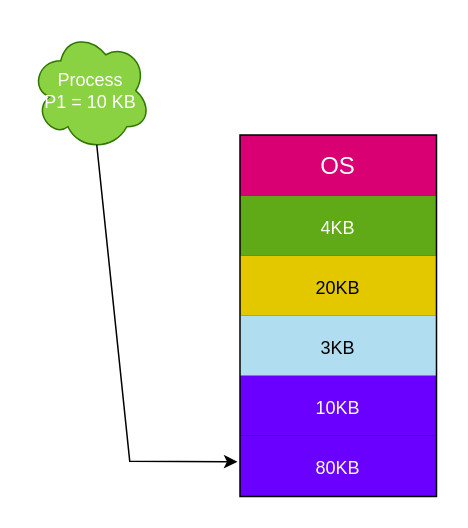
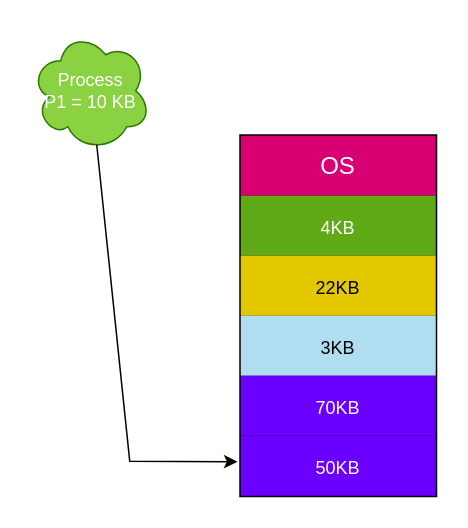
  <mxCell id="0" />
  <mxCell id="1" parent="0" />
  <mxCell id="2" value="&lt;font&gt;Process&lt;/font&gt;&lt;div&gt;&lt;font&gt;P1 = 10 KB&lt;/font&gt;&lt;/div&gt;" style="ellipse;shape=cloud;whiteSpace=wrap;html=1;fillColor=#8ad241;fontColor=#ffffff;strokeColor=#2D7600;" vertex="1" parent="1"><mxGeometry x="20" y="20" width="80" height="80" as="geometry" /></mxCell>
  <mxCell id="3" value="" style="shape=table;startSize=0;container=1;collapsible=0;childLayout=tableLayout;fontSize=13;strokeWidth=2;perimeterSpacing=2;rounded=0;shadow=0;swimlaneLine=1;gradientColor=none;swimlaneFillColor=none;" vertex="1" parent="1"><mxGeometry x="160" y="90" width="130" height="240" as="geometry" /></mxCell>
  <mxCell id="4" style="shape=tableRow;horizontal=0;startSize=0;swimlaneHead=0;swimlaneBody=0;strokeColor=inherit;top=0;left=0;bottom=0;right=0;collapsible=0;dropTarget=0;fillColor=none;points=[[0,0.5],[1,0.5]];portConstraint=eastwest;fontSize=16;" vertex="1" parent="3"><mxGeometry width="130" height="40" as="geometry" /></mxCell>
  <mxCell id="5" value="OS" style="shape=partialRectangle;html=1;whiteSpace=wrap;connectable=0;strokeColor=#A50040;overflow=hidden;fillColor=#d80073;top=0;left=0;bottom=0;right=0;pointerEvents=1;fontSize=16;fontColor=#ffffff;strokeWidth=2;" vertex="1" parent="4"><mxGeometry width="130" height="40" as="geometry"><mxRectangle width="130" height="40" as="alternateBounds" /></mxGeometry></mxCell>
  <mxCell id="6" style="shape=tableRow;horizontal=0;startSize=0;swimlaneHead=0;swimlaneBody=0;strokeColor=inherit;top=0;left=0;bottom=0;right=0;collapsible=0;dropTarget=0;fillColor=none;points=[[0,0.5],[1,0.5]];portConstraint=eastwest;fontSize=16;" vertex="1" parent="3"><mxGeometry y="40" width="130" height="40" as="geometry" /></mxCell>
  <mxCell id="7" value="&lt;font style=&quot;font-size: 12px;&quot;&gt;4KB&lt;/font&gt;" style="shape=partialRectangle;html=1;whiteSpace=wrap;connectable=0;strokeColor=#2D7600;overflow=hidden;fillColor=#60a917;top=0;left=0;bottom=0;right=0;pointerEvents=1;fontSize=16;fontColor=#ffffff;" vertex="1" parent="6"><mxGeometry width="130" height="40" as="geometry"><mxRectangle width="130" height="40" as="alternateBounds" /></mxGeometry></mxCell>
  <mxCell id="8" style="shape=tableRow;horizontal=0;startSize=0;swimlaneHead=0;swimlaneBody=0;strokeColor=inherit;top=0;left=0;bottom=0;right=0;collapsible=0;dropTarget=0;fillColor=none;points=[[0,0.5],[1,0.5]];portConstraint=eastwest;fontSize=16;" vertex="1" parent="3"><mxGeometry y="80" width="130" height="40" as="geometry" /></mxCell>
- <mxCell id="9" value="&lt;font style=&quot;font-size: 12px;&quot;&gt;20KB&lt;/font&gt;" style="shape=partialRectangle;html=1;whiteSpace=wrap;connectable=0;strokeColor=#B09500;overflow=hidden;fillColor=#e3c800;top=0;left=0;bottom=0;right=0;pointerEvents=1;fontSize=16;fontColor=#000000;" vertex="1" parent="8"><mxGeometry width="130" height="40" as="geometry"><mxRectangle width="130" height="40" as="alternateBounds" /></mxGeometry></mxCell>
+ <mxCell id="9" value="&lt;font style=&quot;font-size: 12px;&quot;&gt;22KB&lt;/font&gt;" style="shape=partialRectangle;html=1;whiteSpace=wrap;connectable=0;strokeColor=#B09500;overflow=hidden;fillColor=#e3c800;top=0;left=0;bottom=0;right=0;pointerEvents=1;fontSize=16;fontColor=#000000;" vertex="1" parent="8"><mxGeometry width="130" height="40" as="geometry"><mxRectangle width="130" height="40" as="alternateBounds" /></mxGeometry></mxCell>
  <mxCell id="10" value="" style="shape=tableRow;horizontal=0;startSize=0;swimlaneHead=0;swimlaneBody=0;strokeColor=inherit;top=0;left=0;bottom=0;right=0;collapsible=0;dropTarget=0;fillColor=none;points=[[0,0.5],[1,0.5]];portConstraint=eastwest;fontSize=16;" vertex="1" parent="3"><mxGeometry y="120" width="130" height="40" as="geometry" /></mxCell>
  <mxCell id="11" value="&lt;font style=&quot;font-size: 12px;&quot;&gt;3KB&lt;/font&gt;" style="shape=partialRectangle;html=1;whiteSpace=wrap;connectable=0;strokeColor=#10739e;overflow=hidden;fillColor=#b1ddf0;top=0;left=0;bottom=0;right=0;pointerEvents=1;fontSize=16;" vertex="1" parent="10"><mxGeometry width="130" height="40" as="geometry"><mxRectangle width="130" height="40" as="alternateBounds" /></mxGeometry></mxCell>
  <mxCell id="12" value="" style="shape=tableRow;horizontal=0;startSize=0;swimlaneHead=0;swimlaneBody=0;strokeColor=inherit;top=0;left=0;bottom=0;right=0;collapsible=0;dropTarget=0;fillColor=none;points=[[0,0.5],[1,0.5]];portConstraint=eastwest;fontSize=16;" vertex="1" parent="3"><mxGeometry y="160" width="130" height="40" as="geometry" /></mxCell>
- <mxCell id="13" value="&lt;font style=&quot;font-size: 12px;&quot;&gt;10KB&lt;/font&gt;" style="shape=partialRectangle;html=1;whiteSpace=wrap;connectable=0;strokeColor=#3700CC;overflow=hidden;fillColor=#6a00ff;top=0;left=0;bottom=0;right=0;pointerEvents=1;fontSize=16;fontColor=#ffffff;" vertex="1" parent="12"><mxGeometry width="130" height="40" as="geometry"><mxRectangle width="130" height="40" as="alternateBounds" /></mxGeometry></mxCell>
+ <mxCell id="13" value="&lt;font style=&quot;font-size: 12px;&quot;&gt;70KB&lt;/font&gt;" style="shape=partialRectangle;html=1;whiteSpace=wrap;connectable=0;strokeColor=#3700CC;overflow=hidden;fillColor=#6a00ff;top=0;left=0;bottom=0;right=0;pointerEvents=1;fontSize=16;fontColor=#ffffff;" vertex="1" parent="12"><mxGeometry width="130" height="40" as="geometry"><mxRectangle width="130" height="40" as="alternateBounds" /></mxGeometry></mxCell>
  <mxCell id="14" value="" style="shape=tableRow;horizontal=0;startSize=0;swimlaneHead=0;swimlaneBody=0;strokeColor=inherit;top=0;left=0;bottom=0;right=0;collapsible=0;dropTarget=0;fillColor=none;points=[[0,0.5],[1,0.5]];portConstraint=eastwest;fontSize=12;" vertex="1" parent="3"><mxGeometry y="200" width="130" height="40" as="geometry" /></mxCell>
- <mxCell id="15" value="&lt;font style=&quot;font-size: 12px;&quot;&gt;80KB&lt;/font&gt;" style="shape=partialRectangle;html=1;whiteSpace=wrap;connectable=0;strokeColor=#3700CC;overflow=hidden;fillColor=#6a00ff;top=0;left=0;bottom=0;right=0;pointerEvents=1;fontSize=16;fontColor=#ffffff;" vertex="1" parent="14"><mxGeometry width="130" height="40" as="geometry"><mxRectangle width="130" height="40" as="alternateBounds" /></mxGeometry></mxCell>
+ <mxCell id="15" value="&lt;font style=&quot;font-size: 12px;&quot;&gt;50KB&lt;/font&gt;" style="shape=partialRectangle;html=1;whiteSpace=wrap;connectable=0;strokeColor=#3700CC;overflow=hidden;fillColor=#6a00ff;top=0;left=0;bottom=0;right=0;pointerEvents=1;fontSize=16;fontColor=#ffffff;" vertex="1" parent="14"><mxGeometry width="130" height="40" as="geometry"><mxRectangle width="130" height="40" as="alternateBounds" /></mxGeometry></mxCell>
  <mxCell id="16" value="" style="endArrow=classic;html=1;rounded=0;exitX=0.55;exitY=0.95;exitDx=0;exitDy=0;exitPerimeter=0;entryX=-0.017;entryY=0.433;entryDx=0;entryDy=0;entryPerimeter=0;" edge="1" parent="1" source="2" target="14"><mxGeometry width="50" height="50" relative="1" as="geometry"><mxPoint x="180" y="170" as="sourcePoint" /><mxPoint x="86" y="151" as="targetPoint" /><Array as="points"><mxPoint x="86" y="307" /></Array></mxGeometry></mxCell>
